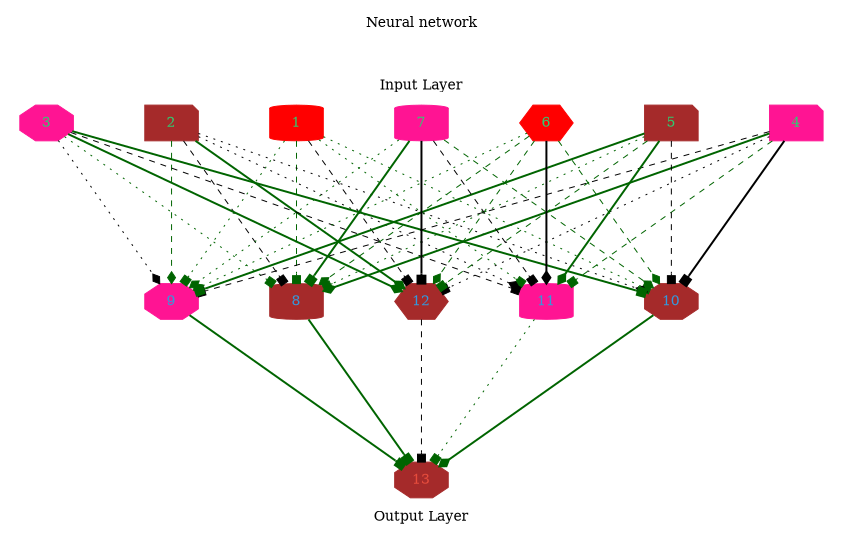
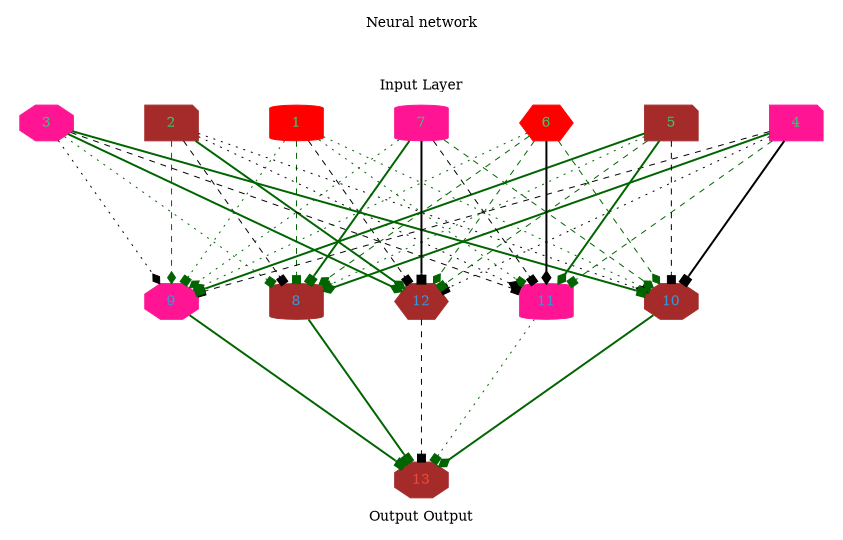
  digraph {
    arrowShape=none
    nodesep=1
    ranksep=2
    splines=false
    node [color=brown fontcolor="#2ecc71" shape=cylinder style=filled]
    edge [arrowhead=box color=darkgreen style=dashed]
    1 [color=red]
    2 [shape=note]
    3 [color=deeppink shape=octagon]
    4 [color=deeppink shape=note]
    5 [shape=note]
    6 [color=red shape=hexagon]
    7 [color=deeppink]
    8 [fontcolor="#3498db"]
    9 [color=deeppink fontcolor="#3498db" shape=octagon]
    10 [fontcolor="#3498db" shape=octagon]
    11 [color=deeppink fontcolor="#3498db"]
    12 [fontcolor="#3498db" shape=hexagon]
    13 [fontcolor="#e74c3c" shape=octagon]
    subgraph cluster_1 {
      color=white
      label="Neural network\n\n\n\nInput Layer"
      rank=same
      1
      2
      3
      4
      5
      6
      7
    }
    subgraph cluster_2 {
      color=white
      labeljust=right
      labelloc=b
      rank=same
      8
      9
      10
      11
      12
    }
    subgraph cluster_3 {
      color=white
-     label="Output Layer"
+     label="Output Output"
      labeljust=1
      labelloc=bottom
      rank=same
      13
    }
    1 -> 8
    1 -> 9 [style=dotted]
    1 -> 10 [style=dotted]
    1 -> 11 [style=dotted]
    1 -> 12 [color=black]
    2 -> 8 [color=black]
    2 -> 9 [arrowhead=diamond]
    2 -> 10 [arrowhead=diamond color=black style=dotted]
    2 -> 11 [arrowhead=diamond color=black style=dotted]
    2 -> 12 [arrowhead=diamond style=bold]
    3 -> 8 [style=dotted]
    3 -> 9 [arrowhead=diamond color=black style=dotted]
    3 -> 10 [style=bold]
    3 -> 11 [color=black]
    3 -> 12 [arrowhead=diamond style=bold]
    4 -> 8 [arrowhead=diamond style=bold]
    4 -> 9 [color=black]
    4 -> 10 [color=black style=bold]
    4 -> 11
    4 -> 12 [color=black style=dotted]
    5 -> 8 [style=dotted]
    5 -> 9 [style=bold]
    5 -> 10 [color=black]
    5 -> 11 [arrowhead=diamond style=bold]
    5 -> 12
    6 -> 8 [arrowhead=diamond]
    6 -> 9 [arrowhead=diamond style=dotted]
    6 -> 10 [arrowhead=diamond]
    6 -> 11 [arrowhead=diamond color=black style=bold]
    6 -> 12 [arrowhead=diamond]
    7 -> 8 [style=bold]
    7 -> 9 [arrowhead=diamond style=dotted]
    7 -> 10 [arrowhead=diamond]
    7 -> 11 [color=black]
    7 -> 12 [color=black style=bold]
    8 -> 13 [style=bold]
    9 -> 13 [style=bold]
    10 -> 13 [arrowhead=diamond style=bold]
    11 -> 13 [style=dotted]
    12 -> 13 [color=black]
  }
